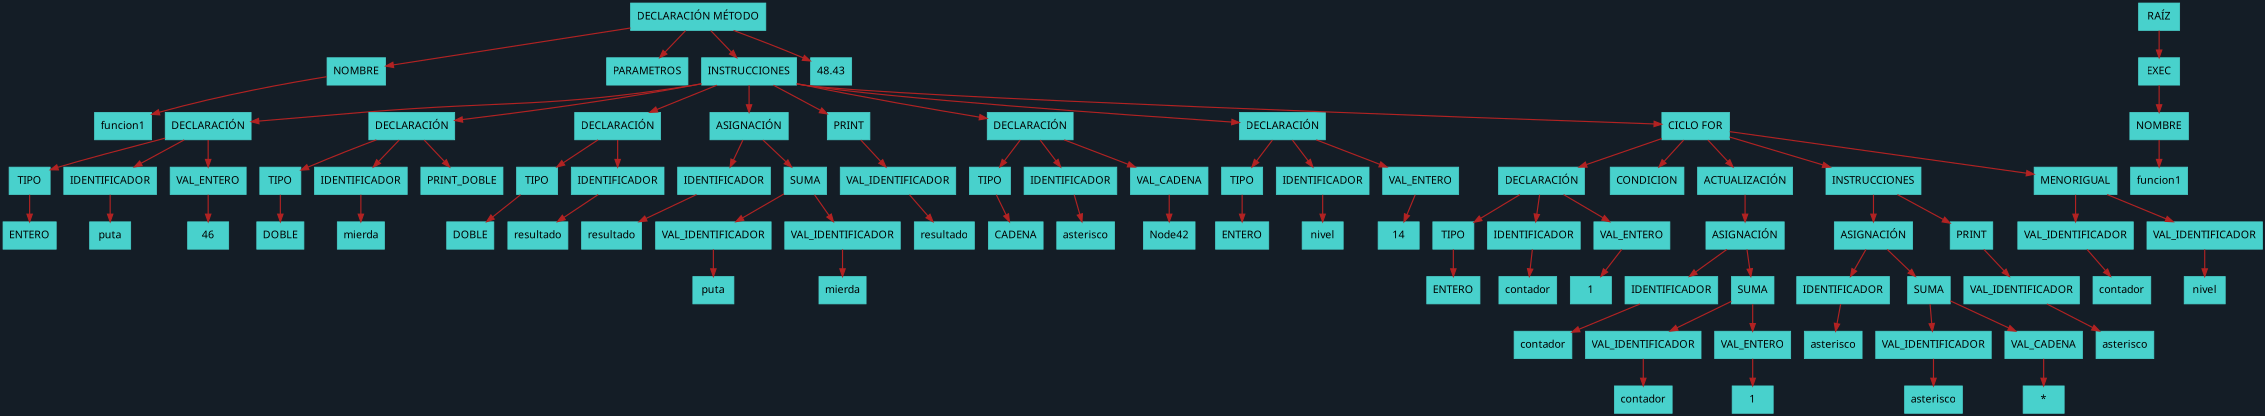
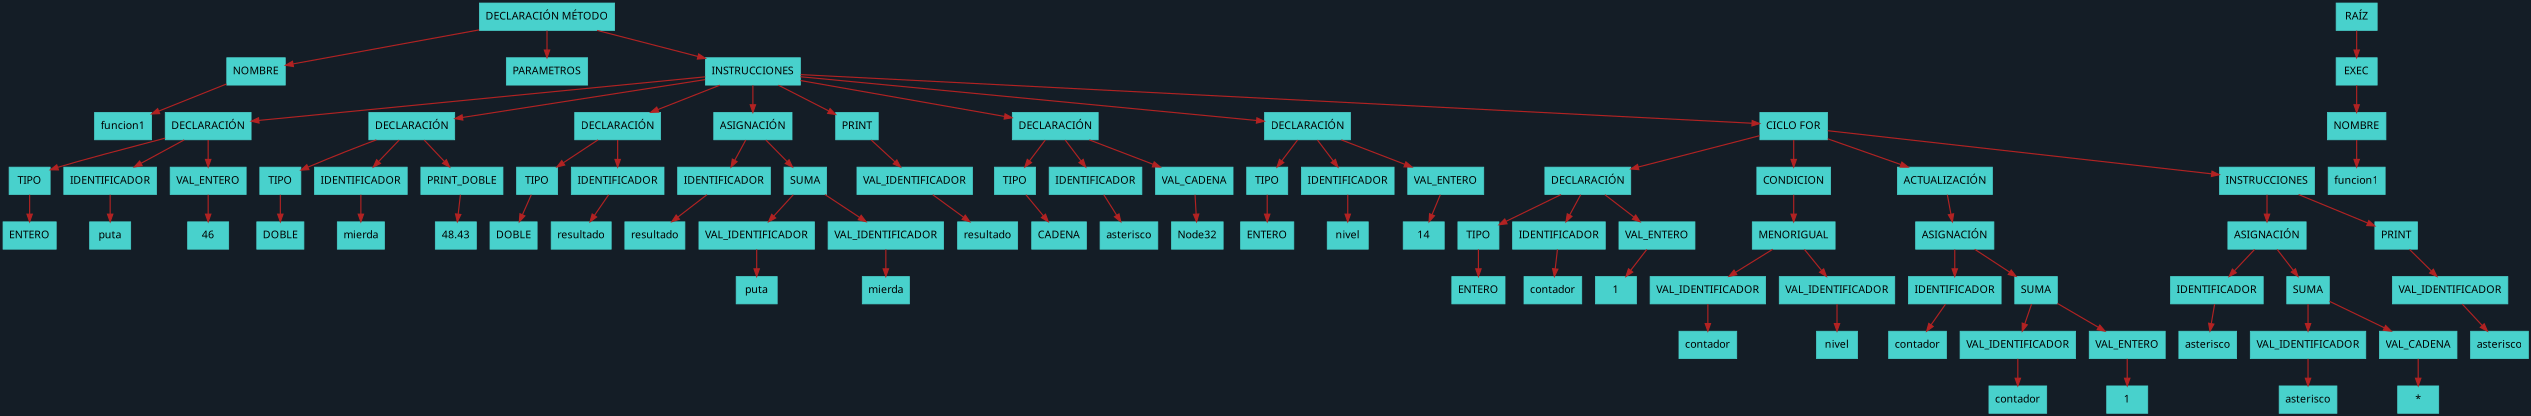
  digraph {
    bgcolor="#141D26"
    fontname="Noto Sans"
    node [color="#48D1CC" fontname="Noto Sans" fontsize=14 shape=box style=filled]
    edge [color="#B22222" fontname="Noto Sans" penwidth=1.5]
    n1 [label="DECLARACIÓN MÉTODO"]
    n2 [label=NOMBRE]
    n3 [label=PARAMETROS]
    n4 [label=INSTRUCCIONES]
    n5 [label=funcion1]
    n6 [label="DECLARACIÓN"]
    n7 [label="DECLARACIÓN"]
    n8 [label="DECLARACIÓN"]
    n9 [label="ASIGNACIÓN"]
    n10 [label=PRINT]
    n11 [label="DECLARACIÓN"]
    n12 [label="DECLARACIÓN"]
    n13 [label="CICLO FOR"]
    n14 [label=EXEC]
    "RAÍZ"
    n16 [label=NOMBRE]
    n17 [label=TIPO]
    n18 [label=IDENTIFICADOR]
    n19 [label=VAL_ENTERO]
    n20 [label=TIPO]
    n21 [label=IDENTIFICADOR]
    n22 [label=PRINT_DOBLE]
    n23 [label=TIPO]
    n24 [label=IDENTIFICADOR]
    n25 [label=IDENTIFICADOR]
    n26 [label=SUMA]
    n27 [label=VAL_IDENTIFICADOR]
    n28 [label=TIPO]
    n29 [label=IDENTIFICADOR]
    n30 [label=VAL_CADENA]
    n31 [label=TIPO]
    n32 [label=IDENTIFICADOR]
    n33 [label=VAL_ENTERO]
    n34 [label="DECLARACIÓN"]
    n35 [label=CONDICION]
    n36 [label="ACTUALIZACIÓN"]
    n37 [label=INSTRUCCIONES]
    n38 [label=ENTERO]
    n39 [label=puta]
    n40 [label=46]
    n41 [label=DOBLE]
    n42 [label=mierda]
    n43 [label=48.43]
    n44 [label=DOBLE]
    n45 [label=resultado]
    n46 [label=resultado]
    n47 [label=VAL_IDENTIFICADOR]
    n48 [label=VAL_IDENTIFICADOR]
    n49 [label=puta]
    n50 [label=mierda]
    n51 [label=resultado]
    n52 [label=CADENA]
    n53 [label=asterisco]
-   Node42
+   Node42 [label=Node32]
    n55 [label=ENTERO]
    n56 [label=nivel]
    n57 [label=14]
    n58 [label=TIPO]
    n59 [label=IDENTIFICADOR]
    n60 [label=VAL_ENTERO]
    n61 [label=MENORIGUAL]
    n62 [label="ASIGNACIÓN"]
    n63 [label="ASIGNACIÓN"]
    n64 [label=PRINT]
    n65 [label=ENTERO]
    n66 [label=contador]
    n67 [label=1]
    n68 [label=VAL_IDENTIFICADOR]
    n69 [label=VAL_IDENTIFICADOR]
    n70 [label=contador]
    n71 [label=nivel]
    n72 [label=IDENTIFICADOR]
    n73 [label=SUMA]
    n74 [label=contador]
    n75 [label=VAL_IDENTIFICADOR]
    n76 [label=VAL_ENTERO]
    n77 [label=contador]
    n78 [label=1]
    n79 [label=IDENTIFICADOR]
    n80 [label=SUMA]
    n81 [label=VAL_IDENTIFICADOR]
    n82 [label=asterisco]
    n83 [label=VAL_IDENTIFICADOR]
    n84 [label=VAL_CADENA]
    n85 [label=asterisco]
    n86 [label="*"]
    n87 [label=asterisco]
    n88 [label=funcion1]
    n1 -> n2
    n1 -> n3
    n1 -> n4
    n2 -> n5
    n4 -> n6
    n4 -> n7
    n4 -> n8
    n4 -> n9
    n4 -> n10
    n4 -> n11
    n4 -> n12
    n4 -> n13
    n6 -> n17
    n6 -> n18
    n6 -> n19
    n7 -> n20
    n7 -> n21
    n7 -> n22
    n8 -> n23
    n8 -> n24
    n9 -> n25
    n9 -> n26
    n10 -> n27
    n11 -> n28
    n11 -> n29
    n11 -> n30
    n12 -> n31
    n12 -> n32
    n12 -> n33
    n13 -> n34
    n13 -> n35
    n13 -> n36
    n13 -> n37
    n14 -> n16
    "RAÍZ" -> n14
    n16 -> n88
    n17 -> n38
    n18 -> n39
    n19 -> n40
    n20 -> n41
    n21 -> n42
-   n1 -> n43
+   n22 -> n43
    n23 -> n44
    n24 -> n45
    n25 -> n46
    n26 -> n47
    n26 -> n48
    n27 -> n51
    n28 -> n52
    n29 -> n53
    n30 -> Node42
    n31 -> n55
    n32 -> n56
    n33 -> n57
    n34 -> n58
    n34 -> n59
    n34 -> n60
-   n13 -> n61
+   n35 -> n61
    n36 -> n62
    n37 -> n63
    n37 -> n64
    n47 -> n49
    n48 -> n50
    n58 -> n65
    n59 -> n66
    n60 -> n67
    n61 -> n68
    n61 -> n69
    n62 -> n72
    n62 -> n73
    n63 -> n79
    n63 -> n80
    n64 -> n81
    n68 -> n70
    n69 -> n71
    n72 -> n74
    n73 -> n75
    n73 -> n76
    n75 -> n77
    n76 -> n78
    n79 -> n82
    n80 -> n83
    n80 -> n84
    n81 -> n87
    n83 -> n85
    n84 -> n86
  }
